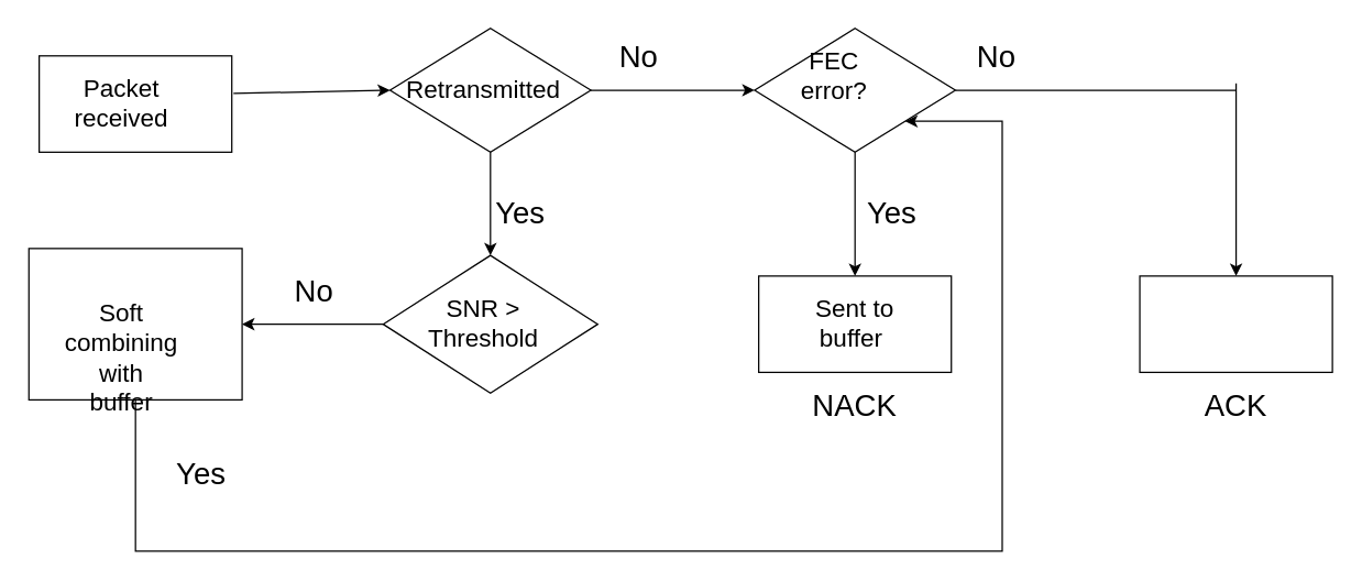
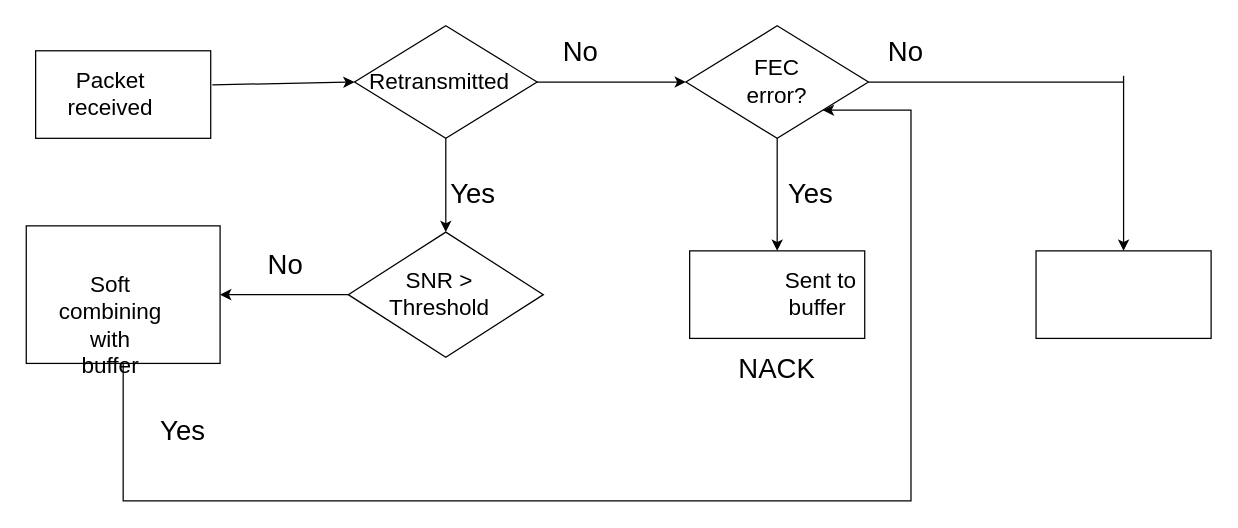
  <mxCell id="0" />
  <mxCell id="1" parent="0" />
  <mxCell id="2" value="" style="rhombus;whiteSpace=wrap;html=1;" parent="1" vertex="1"><mxGeometry x="548" y="20" width="146" height="90" as="geometry" /></mxCell>
  <mxCell id="3" value="" style="rhombus;whiteSpace=wrap;html=1;" parent="1" vertex="1"><mxGeometry x="278" y="185" width="156" height="100" as="geometry" /></mxCell>
  <mxCell id="4" value="" style="rounded=0;whiteSpace=wrap;html=1;" parent="1" vertex="1"><mxGeometry x="828" y="200" width="140" height="70" as="geometry" /></mxCell>
  <mxCell id="5" value="" style="rounded=0;whiteSpace=wrap;html=1;" parent="1" vertex="1"><mxGeometry x="551" y="200" width="140" height="70" as="geometry" /></mxCell>
  <mxCell id="6" style="edgeStyle=orthogonalEdgeStyle;rounded=0;orthogonalLoop=1;jettySize=auto;html=1;entryX=1;entryY=1;entryDx=0;entryDy=0;" parent="1" source="7" target="2" edge="1"><mxGeometry relative="1" as="geometry"><mxPoint x="728" y="430" as="targetPoint" /><Array as="points"><mxPoint x="98" y="400" /><mxPoint x="728" y="400" /><mxPoint x="728" y="87" /></Array></mxGeometry></mxCell>
  <mxCell id="7" value="" style="rounded=0;whiteSpace=wrap;html=1;" parent="1" vertex="1"><mxGeometry x="20.5" y="180" width="155" height="110" as="geometry" /></mxCell>
  <mxCell id="8" value="" style="rounded=0;whiteSpace=wrap;html=1;" parent="1" vertex="1"><mxGeometry x="28" y="40" width="140" height="70" as="geometry" /></mxCell>
  <mxCell id="9" value="" style="endArrow=classic;html=1;rounded=0;" parent="1" source="11" edge="1"><mxGeometry width="50" height="50" relative="1" as="geometry"><mxPoint x="338" y="90" as="sourcePoint" /><mxPoint x="388" y="40" as="targetPoint" /></mxGeometry></mxCell>
  <mxCell id="10" value="" style="endArrow=classic;html=1;rounded=0;" parent="1" target="11" edge="1"><mxGeometry width="50" height="50" relative="1" as="geometry"><mxPoint x="338" y="90" as="sourcePoint" /><mxPoint x="388" y="40" as="targetPoint" /></mxGeometry></mxCell>
  <mxCell id="11" value="" style="rhombus;whiteSpace=wrap;html=1;" parent="1" vertex="1"><mxGeometry x="283" y="20" width="146" height="90" as="geometry" /></mxCell>
  <mxCell id="12" value="" style="endArrow=none;html=1;rounded=0;exitX=1;exitY=0.5;exitDx=0;exitDy=0;" parent="1" source="2" edge="1"><mxGeometry width="50" height="50" relative="1" as="geometry"><mxPoint x="338" y="80" as="sourcePoint" /><mxPoint x="898" y="65" as="targetPoint" /></mxGeometry></mxCell>
  <mxCell id="13" value="" style="endArrow=classic;html=1;rounded=0;entryX=0.5;entryY=0;entryDx=0;entryDy=0;" parent="1" target="4" edge="1"><mxGeometry width="50" height="50" relative="1" as="geometry"><mxPoint x="898" y="60" as="sourcePoint" /><mxPoint x="768" y="140" as="targetPoint" /></mxGeometry></mxCell>
  <mxCell id="14" value="" style="endArrow=classic;html=1;rounded=0;exitX=0.5;exitY=1;exitDx=0;exitDy=0;entryX=0.5;entryY=0;entryDx=0;entryDy=0;" parent="1" source="2" target="5" edge="1"><mxGeometry width="50" height="50" relative="1" as="geometry"><mxPoint x="338" y="80" as="sourcePoint" /><mxPoint x="388" y="30" as="targetPoint" /></mxGeometry></mxCell>
  <mxCell id="15" value="" style="endArrow=classic;html=1;rounded=0;exitX=0.5;exitY=1;exitDx=0;exitDy=0;entryX=0.5;entryY=0;entryDx=0;entryDy=0;" parent="1" source="11" target="3" edge="1"><mxGeometry width="50" height="50" relative="1" as="geometry"><mxPoint x="238" y="180" as="sourcePoint" /><mxPoint x="288" y="130" as="targetPoint" /></mxGeometry></mxCell>
  <mxCell id="16" value="" style="endArrow=classic;html=1;rounded=0;exitX=1.009;exitY=0.389;exitDx=0;exitDy=0;entryX=0;entryY=0.5;entryDx=0;entryDy=0;exitPerimeter=0;" parent="1" source="8" target="11" edge="1"><mxGeometry width="50" height="50" relative="1" as="geometry"><mxPoint x="338" y="150" as="sourcePoint" /><mxPoint x="388" y="100" as="targetPoint" /></mxGeometry></mxCell>
  <mxCell id="17" value="" style="endArrow=classic;html=1;rounded=0;exitX=0;exitY=0.5;exitDx=0;exitDy=0;entryX=1;entryY=0.5;entryDx=0;entryDy=0;" parent="1" source="3" target="7" edge="1"><mxGeometry width="50" height="50" relative="1" as="geometry"><mxPoint x="338" y="150" as="sourcePoint" /><mxPoint x="388" y="100" as="targetPoint" /></mxGeometry></mxCell>
  <mxCell id="18" value="" style="endArrow=classic;html=1;rounded=0;exitX=1;exitY=0.5;exitDx=0;exitDy=0;entryX=0;entryY=0.5;entryDx=0;entryDy=0;" parent="1" source="11" target="2" edge="1"><mxGeometry width="50" height="50" relative="1" as="geometry"><mxPoint x="338" y="150" as="sourcePoint" /><mxPoint x="388" y="100" as="targetPoint" /></mxGeometry></mxCell>
- <mxCell id="19" value="&lt;font style=&quot;font-size: 18px;&quot;&gt;Sent to buffer&amp;nbsp;&lt;/font&gt;" style="text;html=1;align=center;verticalAlign=middle;whiteSpace=wrap;rounded=0;" parent="1" vertex="1"><mxGeometry x="591" y="220" width="60" height="30" as="geometry" /></mxCell>
- <mxCell id="20" value="&lt;font style=&quot;font-size: 22px;&quot;&gt;ACK&lt;/font&gt;" style="text;html=1;align=center;verticalAlign=middle;whiteSpace=wrap;rounded=0;" parent="1" vertex="1"><mxGeometry x="868" y="280" width="60" height="30" as="geometry" /></mxCell>
- <mxCell id="21" value="&lt;font style=&quot;font-size: 18px;&quot;&gt;FEC error?&lt;/font&gt;" style="text;html=1;align=center;verticalAlign=middle;whiteSpace=wrap;rounded=0;" parent="1" vertex="1"><mxGeometry x="576" y="40" width="60" height="30" as="geometry" /></mxCell>
+ <mxCell id="19" value="&lt;font style=&quot;font-size: 18px;&quot;&gt;Sent to buffer&amp;nbsp;&lt;/font&gt;" style="text;html=1;align=center;verticalAlign=middle;whiteSpace=wrap;rounded=0;" parent="1" vertex="1"><mxGeometry x="626" y="220" width="60" height="30" as="geometry" /></mxCell>
+ <mxCell id="21" value="&lt;font style=&quot;font-size: 18px;&quot;&gt;FEC error?&lt;/font&gt;" style="text;html=1;align=center;verticalAlign=middle;whiteSpace=wrap;rounded=0;" parent="1" vertex="1"><mxGeometry x="591" y="50" width="60" height="30" as="geometry" /></mxCell>
  <mxCell id="22" value="&lt;font style=&quot;font-size: 18px;&quot;&gt;Retransmitted&lt;/font&gt;" style="text;html=1;align=center;verticalAlign=middle;whiteSpace=wrap;rounded=0;" parent="1" vertex="1"><mxGeometry x="321" y="50" width="60" height="30" as="geometry" /></mxCell>
  <mxCell id="23" value="&lt;font style=&quot;font-size: 18px;&quot;&gt;Packet received&lt;/font&gt;" style="text;html=1;align=center;verticalAlign=middle;whiteSpace=wrap;rounded=0;" parent="1" vertex="1"><mxGeometry x="58" y="60" width="60" height="30" as="geometry" /></mxCell>
  <mxCell id="24" value="&lt;font style=&quot;font-size: 18px;&quot;&gt;SNR &amp;gt; Threshold&lt;/font&gt;" style="text;html=1;align=center;verticalAlign=middle;whiteSpace=wrap;rounded=0;" parent="1" vertex="1"><mxGeometry x="321" y="220" width="60" height="30" as="geometry" /></mxCell>
  <mxCell id="25" value="&lt;font style=&quot;font-size: 18px;&quot;&gt;Soft combining with buffer&lt;/font&gt;" style="text;html=1;align=center;verticalAlign=middle;whiteSpace=wrap;rounded=0;" parent="1" vertex="1"><mxGeometry x="58" y="245" width="60" height="30" as="geometry" /></mxCell>
  <mxCell id="26" value="&lt;font style=&quot;font-size: 22px;&quot;&gt;NACK&lt;/font&gt;" style="text;html=1;align=center;verticalAlign=middle;whiteSpace=wrap;rounded=0;" parent="1" vertex="1"><mxGeometry x="591" y="280" width="60" height="30" as="geometry" /></mxCell>
  <mxCell id="27" value="&lt;font style=&quot;font-size: 22px;&quot;&gt;No&lt;/font&gt;&lt;div style=&quot;font-size: 22px;&quot;&gt;&lt;br&gt;&lt;/div&gt;" style="text;html=1;align=center;verticalAlign=middle;whiteSpace=wrap;rounded=0;" parent="1" vertex="1"><mxGeometry x="198" y="210" width="60" height="30" as="geometry" /></mxCell>
  <mxCell id="28" value="&lt;font style=&quot;font-size: 22px;&quot;&gt;Yes&lt;/font&gt;" style="text;html=1;align=center;verticalAlign=middle;whiteSpace=wrap;rounded=0;" parent="1" vertex="1"><mxGeometry x="115.5" y="330" width="60" height="30" as="geometry" /></mxCell>
  <mxCell id="29" value="&lt;font style=&quot;font-size: 22px;&quot;&gt;Yes&lt;/font&gt;" style="text;html=1;align=center;verticalAlign=middle;whiteSpace=wrap;rounded=0;" parent="1" vertex="1"><mxGeometry x="348" y="140" width="60" height="30" as="geometry" /></mxCell>
  <mxCell id="30" value="&lt;font style=&quot;font-size: 22px;&quot;&gt;No&lt;/font&gt;&lt;div style=&quot;font-size: 22px;&quot;&gt;&lt;br&gt;&lt;/div&gt;" style="text;html=1;align=center;verticalAlign=middle;whiteSpace=wrap;rounded=0;" parent="1" vertex="1"><mxGeometry x="434" y="40" width="60" height="30" as="geometry" /></mxCell>
  <mxCell id="31" value="&lt;font style=&quot;font-size: 22px;&quot;&gt;Yes&lt;/font&gt;" style="text;html=1;align=center;verticalAlign=middle;whiteSpace=wrap;rounded=0;" parent="1" vertex="1"><mxGeometry x="618" y="140" width="60" height="30" as="geometry" /></mxCell>
  <mxCell id="32" value="&lt;font style=&quot;font-size: 22px;&quot;&gt;No&lt;/font&gt;&lt;div style=&quot;font-size: 22px;&quot;&gt;&lt;br&gt;&lt;/div&gt;" style="text;html=1;align=center;verticalAlign=middle;whiteSpace=wrap;rounded=0;" parent="1" vertex="1"><mxGeometry x="694" y="40" width="60" height="30" as="geometry" /></mxCell>
